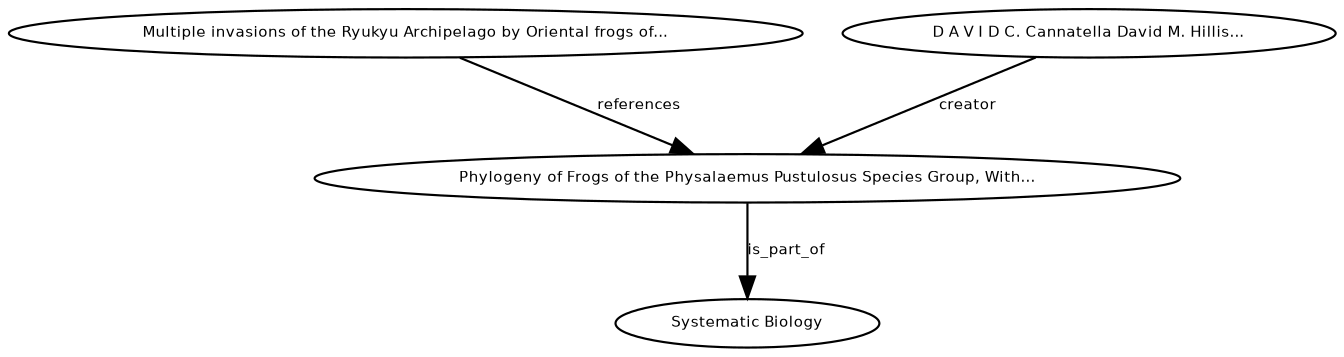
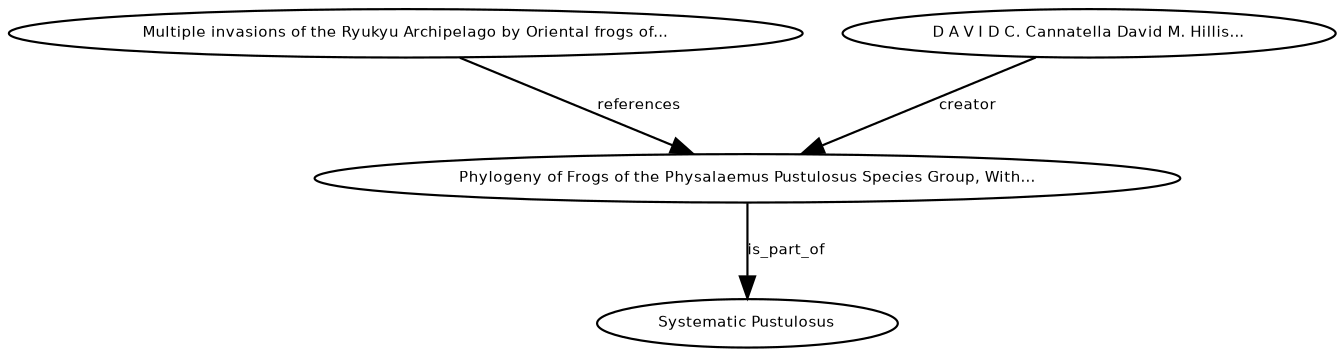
  digraph {
    node [fontname=Helvetica fontsize=7]
    edge [fontname=Helvetica fontsize=7]
    n1 [height=0.27433100247 label="Phylogeny of Frogs of the Physalaemus Pustulosus Species Group, With..." width=0.27433100247]
-   n2 [height=0.27433100247 label="Systematic Biology" width=0.27433100247]
+   n2 [height=0.27433100247 label="Systematic Pustulosus" width=0.27433100247]
    n3 [height=0.27433100247 label="Multiple invasions of the Ryukyu Archipelago by Oriental frogs of..." width=0.27433100247]
    n4 [height=0.27433100247 label="D A V I D C. Cannatella David M. Hillis..." width=0.27433100247]
    n1 -> n2 [label=is_part_of]
    n3 -> n1 [label=references]
    n4 -> n1 [label=creator]
  }
